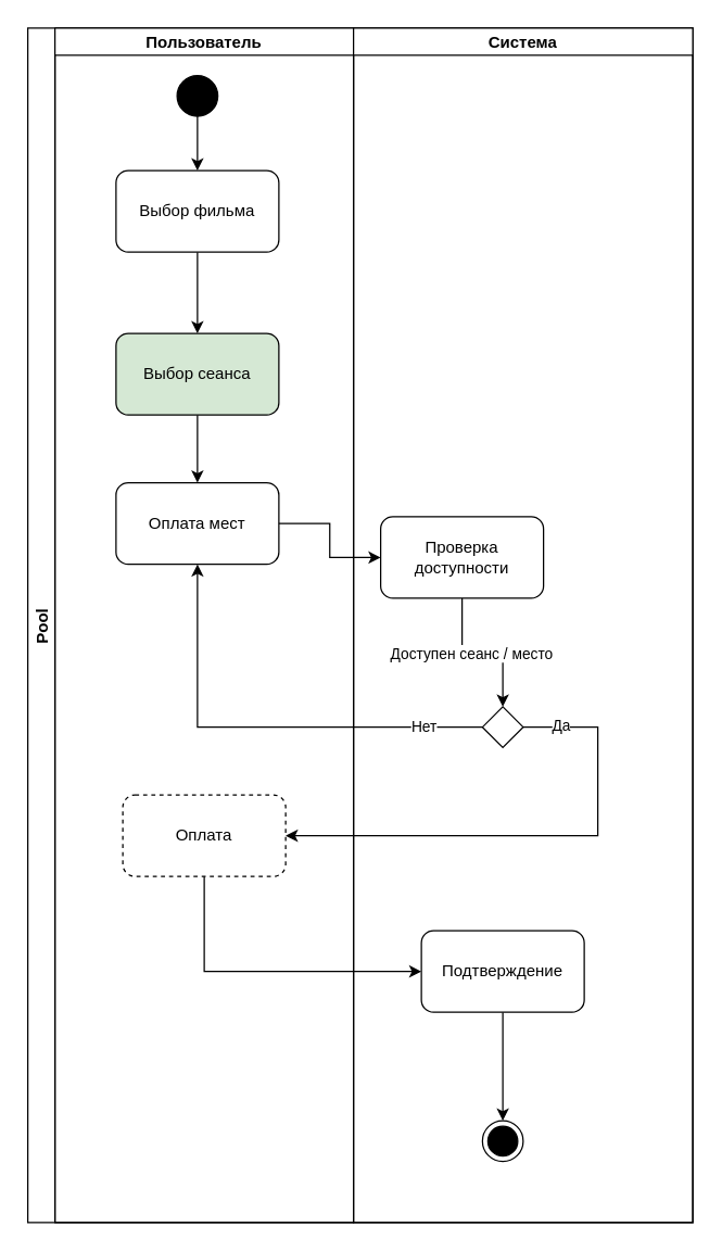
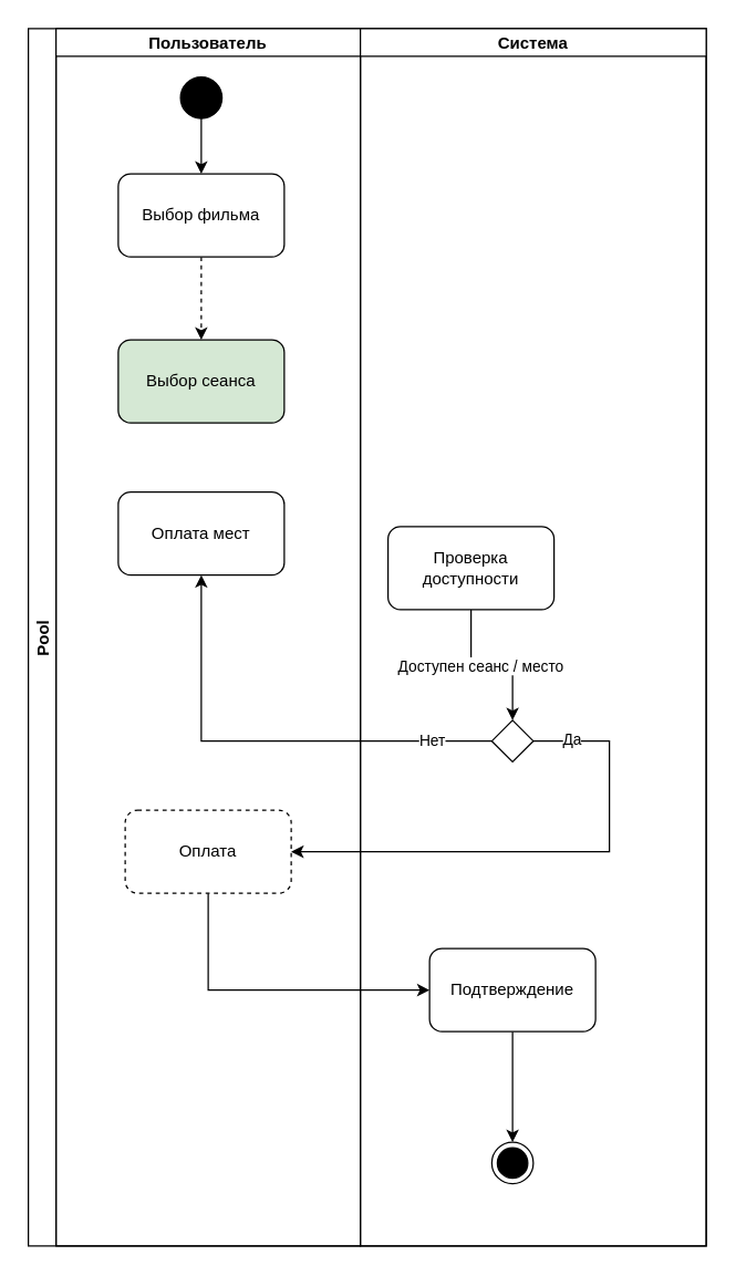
  <mxCell id="0" />
  <mxCell id="1" parent="0" />
  <mxCell id="2" value="Pool" style="swimlane;childLayout=stackLayout;resizeParent=1;resizeParentMax=0;startSize=20;horizontal=0;horizontalStack=1;" vertex="1" parent="1"><mxGeometry x="20" y="20" width="490" height="880" as="geometry" /></mxCell>
  <mxCell id="3" value="Пользователь" style="swimlane;startSize=20;arcSize=15;" vertex="1" parent="2"><mxGeometry x="20" width="220" height="880" as="geometry" /></mxCell>
  <mxCell id="4" style="edgeStyle=orthogonalEdgeStyle;rounded=0;orthogonalLoop=1;jettySize=auto;html=1;" edge="1" parent="3" source="5" target="7"><mxGeometry relative="1" as="geometry" /></mxCell>
  <mxCell id="5" value="" style="ellipse;fillColor=strokeColor;html=1;" vertex="1" parent="3"><mxGeometry x="90" y="35" width="30" height="30" as="geometry" /></mxCell>
- <mxCell id="6" style="edgeStyle=orthogonalEdgeStyle;rounded=0;orthogonalLoop=1;jettySize=auto;html=1;entryX=0.5;entryY=0;entryDx=0;entryDy=0;" edge="1" parent="3" source="7" target="9"><mxGeometry relative="1" as="geometry" /></mxCell>
+ <mxCell id="6" style="edgeStyle=orthogonalEdgeStyle;rounded=0;orthogonalLoop=1;jettySize=auto;html=1;entryX=0.5;entryY=0;entryDx=0;entryDy=0;dashed=1;" edge="1" parent="3" source="7" target="9"><mxGeometry relative="1" as="geometry" /></mxCell>
  <mxCell id="7" value="Выбор фильма" style="rounded=1;whiteSpace=wrap;html=1;" vertex="1" parent="3"><mxGeometry x="45" y="105" width="120" height="60" as="geometry" /></mxCell>
- <mxCell id="8" style="edgeStyle=orthogonalEdgeStyle;rounded=0;orthogonalLoop=1;jettySize=auto;html=1;entryX=0.5;entryY=0;entryDx=0;entryDy=0;" edge="1" parent="3" source="9" target="10"><mxGeometry relative="1" as="geometry" /></mxCell>
  <mxCell id="9" value="Выбор сеанса" style="rounded=1;whiteSpace=wrap;html=1;fillColor=#d5e8d4;" vertex="1" parent="3"><mxGeometry x="45" y="225" width="120" height="60" as="geometry" /></mxCell>
  <mxCell id="10" value="Оплата мест" style="rounded=1;whiteSpace=wrap;html=1;" vertex="1" parent="3"><mxGeometry x="45" y="335" width="120" height="60" as="geometry" /></mxCell>
  <mxCell id="11" value="Оплата" style="rounded=1;whiteSpace=wrap;html=1;dashed=1;" vertex="1" parent="3"><mxGeometry x="50" y="565" width="120" height="60" as="geometry" /></mxCell>
  <mxCell id="12" value="Система" style="swimlane;startSize=20;" vertex="1" parent="2"><mxGeometry x="240" width="250" height="880" as="geometry" /></mxCell>
  <mxCell id="13" value="" style="rhombus;" vertex="1" parent="12"><mxGeometry x="95" y="500" width="30" height="30" as="geometry" /></mxCell>
  <mxCell id="14" style="edgeStyle=orthogonalEdgeStyle;rounded=0;orthogonalLoop=1;jettySize=auto;html=1;entryX=0.5;entryY=0;entryDx=0;entryDy=0;" edge="1" parent="12" source="16" target="13"><mxGeometry relative="1" as="geometry" /></mxCell>
  <mxCell id="15" value="Доступен сеанс / место" style="edgeLabel;html=1;align=center;verticalAlign=middle;resizable=0;points=[];" vertex="1" connectable="0" parent="14"><mxGeometry x="-0.171" relative="1" as="geometry"><mxPoint as="offset" /></mxGeometry></mxCell>
  <mxCell id="16" value="Проверка доступности" style="rounded=1;whiteSpace=wrap;html=1;" vertex="1" parent="12"><mxGeometry x="20" y="360" width="120" height="60" as="geometry" /></mxCell>
  <mxCell id="17" style="edgeStyle=orthogonalEdgeStyle;rounded=0;orthogonalLoop=1;jettySize=auto;html=1;entryX=0.5;entryY=0;entryDx=0;entryDy=0;" edge="1" parent="12" source="18" target="19"><mxGeometry relative="1" as="geometry" /></mxCell>
  <mxCell id="18" value="Подтверждение" style="rounded=1;whiteSpace=wrap;html=1;" vertex="1" parent="12"><mxGeometry x="50" y="665" width="120" height="60" as="geometry" /></mxCell>
  <mxCell id="19" value="" style="ellipse;html=1;shape=endState;fillColor=strokeColor;" vertex="1" parent="12"><mxGeometry x="95" y="805" width="30" height="30" as="geometry" /></mxCell>
- <mxCell id="20" style="edgeStyle=orthogonalEdgeStyle;rounded=0;orthogonalLoop=1;jettySize=auto;html=1;entryX=0;entryY=0.5;entryDx=0;entryDy=0;" edge="1" parent="2" source="10" target="16"><mxGeometry relative="1" as="geometry" /></mxCell>
  <mxCell id="21" style="edgeStyle=orthogonalEdgeStyle;rounded=0;orthogonalLoop=1;jettySize=auto;html=1;entryX=0.5;entryY=1;entryDx=0;entryDy=0;" edge="1" parent="2" source="13" target="10"><mxGeometry relative="1" as="geometry" /></mxCell>
  <mxCell id="22" value="Нет" style="edgeLabel;html=1;align=center;verticalAlign=middle;resizable=0;points=[];" vertex="1" connectable="0" parent="21"><mxGeometry x="-0.731" y="-1" relative="1" as="geometry"><mxPoint as="offset" /></mxGeometry></mxCell>
  <mxCell id="23" style="edgeStyle=orthogonalEdgeStyle;rounded=0;orthogonalLoop=1;jettySize=auto;html=1;jumpStyle=none;entryX=1;entryY=0.5;entryDx=0;entryDy=0;" edge="1" parent="2" source="13" target="11"><mxGeometry relative="1" as="geometry"><mxPoint x="430" y="595" as="targetPoint" /><Array as="points"><mxPoint x="420" y="515" /><mxPoint x="420" y="595" /></Array></mxGeometry></mxCell>
  <mxCell id="24" value="Да" style="edgeLabel;html=1;align=center;verticalAlign=middle;resizable=0;points=[];" vertex="1" connectable="0" parent="23"><mxGeometry x="-0.853" y="2" relative="1" as="geometry"><mxPoint as="offset" /></mxGeometry></mxCell>
  <mxCell id="25" style="edgeStyle=orthogonalEdgeStyle;rounded=0;orthogonalLoop=1;jettySize=auto;html=1;entryX=0;entryY=0.5;entryDx=0;entryDy=0;" edge="1" parent="2" source="11" target="18"><mxGeometry relative="1" as="geometry"><Array as="points"><mxPoint x="130" y="695" /></Array></mxGeometry></mxCell>
